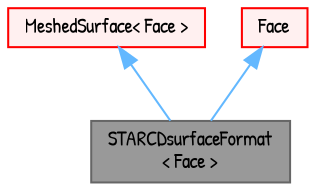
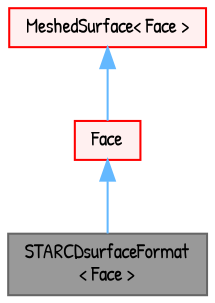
  digraph {
    fontname="Patrick Hand"
    node [color=red fillcolor="#FFF0F0" fontname="Patrick Hand" fontsize=10 shape=box style=filled]
    edge [color=steelblue1 dir=back fontname="Patrick Hand" fontsize=10 labelfontname=Helvetica labelfontsize=10 style=solid]
    n1 [color=gray40 fillcolor=grey60 fontcolor=black height=0.2 label="STARCDsurfaceFormat\l\< Face \>" width=0.4]
    n2 [height=0.2 label="MeshedSurface\< Face \>" width=0.4]
    n3 [height=0.2 label=Face width=0.4]
-   n2 -> n1
+   n2 -> n3
    n3 -> n1
  }
